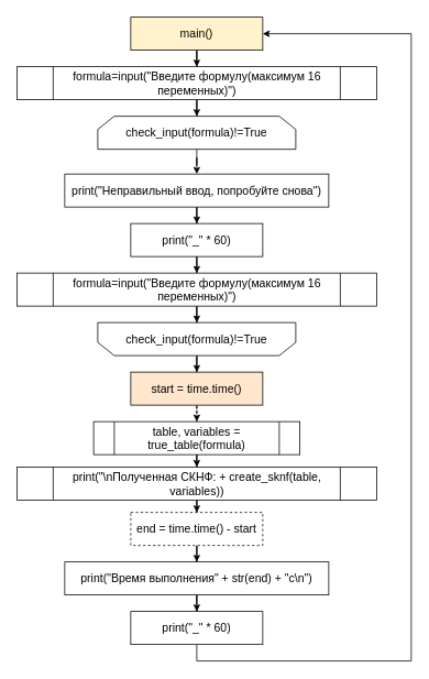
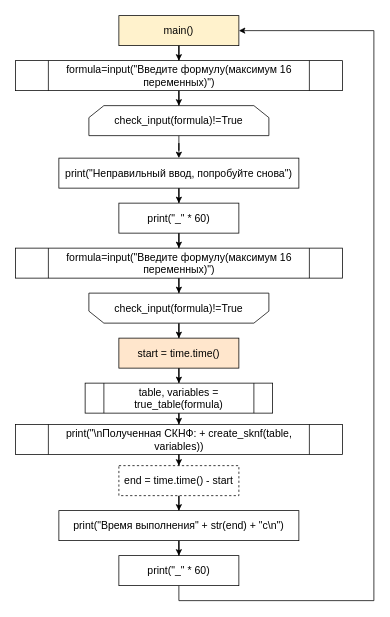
  <mxCell id="0" />
  <mxCell id="1" parent="0" />
  <mxCell id="2" style="edgeStyle=orthogonalEdgeStyle;rounded=0;orthogonalLoop=1;jettySize=auto;html=1;" parent="1" source="3" target="5" edge="1"><mxGeometry relative="1" as="geometry" /></mxCell>
  <mxCell id="3" value="&lt;font style=&quot;font-size: 14px;&quot;&gt;main()&lt;/font&gt;" style="rounded=1;whiteSpace=wrap;html=1;arcSize=0;strokeWidth=1;fillColor=#fff2cc;" parent="1" vertex="1"><mxGeometry x="158" y="20" width="160" height="40" as="geometry" /></mxCell>
  <mxCell id="4" style="edgeStyle=orthogonalEdgeStyle;rounded=0;orthogonalLoop=1;jettySize=auto;html=1;entryX=0.5;entryY=0;entryDx=0;entryDy=0;" parent="1" source="5" target="7" edge="1"><mxGeometry relative="1" as="geometry" /></mxCell>
  <mxCell id="5" value="formula=input(&quot;Введите формулу(максимум 16 переменных)&quot;)" style="shape=process;whiteSpace=wrap;html=1;backgroundOutline=1;fontSize=14;" parent="1" vertex="1"><mxGeometry x="20" y="80" width="436" height="40" as="geometry" /></mxCell>
  <mxCell id="6" style="edgeStyle=orthogonalEdgeStyle;rounded=0;orthogonalLoop=1;jettySize=auto;html=1;entryX=0.5;entryY=0;entryDx=0;entryDy=0;" parent="1" source="7" target="13" edge="1"><mxGeometry relative="1" as="geometry" /></mxCell>
  <mxCell id="7" value="&lt;span style=&quot;font-size: 14px;&quot;&gt;check_input(formula)!=True&lt;/span&gt;" style="shape=loopLimit;whiteSpace=wrap;html=1;fontFamily=Helvetica;fontSize=11;fontColor=default;labelBackgroundColor=default;" parent="1" vertex="1"><mxGeometry x="118" y="140" width="240" height="40" as="geometry" /></mxCell>
  <mxCell id="8" style="edgeStyle=orthogonalEdgeStyle;rounded=0;orthogonalLoop=1;jettySize=auto;html=1;" parent="1" source="9" target="17" edge="1"><mxGeometry relative="1" as="geometry" /></mxCell>
  <mxCell id="9" value="check_input(formula)!=True" style="shape=loopLimit;whiteSpace=wrap;html=1;fontFamily=Helvetica;fontSize=14;fontColor=default;labelBackgroundColor=default;direction=west;" parent="1" vertex="1"><mxGeometry x="118" y="390" width="240" height="40" as="geometry" /></mxCell>
  <mxCell id="10" style="edgeStyle=orthogonalEdgeStyle;rounded=0;orthogonalLoop=1;jettySize=auto;html=1;entryX=0.5;entryY=1;entryDx=0;entryDy=0;" parent="1" source="11" target="9" edge="1"><mxGeometry relative="1" as="geometry" /></mxCell>
  <mxCell id="11" value="formula=input(&quot;Введите формулу(максимум 16 переменных)&quot;)" style="shape=process;whiteSpace=wrap;html=1;backgroundOutline=1;fontSize=14;" parent="1" vertex="1"><mxGeometry x="20" y="330" width="436" height="40" as="geometry" /></mxCell>
  <mxCell id="12" style="edgeStyle=orthogonalEdgeStyle;rounded=0;orthogonalLoop=1;jettySize=auto;html=1;entryX=0.5;entryY=0;entryDx=0;entryDy=0;" parent="1" source="13" target="15" edge="1"><mxGeometry relative="1" as="geometry" /></mxCell>
  <mxCell id="13" value="print(&quot;Неправильный ввод, попробуйте снова&quot;)" style="rounded=0;whiteSpace=wrap;html=1;fontSize=14;" parent="1" vertex="1"><mxGeometry x="78" y="210" width="320" height="40" as="geometry" /></mxCell>
  <mxCell id="14" style="edgeStyle=orthogonalEdgeStyle;rounded=0;orthogonalLoop=1;jettySize=auto;html=1;entryX=0.5;entryY=0;entryDx=0;entryDy=0;" parent="1" source="15" target="11" edge="1"><mxGeometry relative="1" as="geometry" /></mxCell>
  <mxCell id="15" value="print(&quot;_&quot; * 60)" style="rounded=0;whiteSpace=wrap;html=1;fontSize=14;" parent="1" vertex="1"><mxGeometry x="158" y="270" width="160" height="40" as="geometry" /></mxCell>
- <mxCell id="16" style="edgeStyle=orthogonalEdgeStyle;rounded=0;orthogonalLoop=1;jettySize=auto;html=1;entryX=0.5;entryY=0;entryDx=0;entryDy=0;dashed=1;" parent="1" source="17" target="19" edge="1"><mxGeometry relative="1" as="geometry" /></mxCell>
+ <mxCell id="16" style="edgeStyle=orthogonalEdgeStyle;rounded=0;orthogonalLoop=1;jettySize=auto;html=1;entryX=0.5;entryY=0;entryDx=0;entryDy=0;" parent="1" source="17" target="19" edge="1"><mxGeometry relative="1" as="geometry" /></mxCell>
  <mxCell id="17" value="start = time.time()" style="rounded=0;whiteSpace=wrap;html=1;fontSize=14;fillColor=#ffe6cc;" parent="1" vertex="1"><mxGeometry x="158" y="450" width="160" height="40" as="geometry" /></mxCell>
  <mxCell id="18" style="edgeStyle=orthogonalEdgeStyle;rounded=0;orthogonalLoop=1;jettySize=auto;html=1;entryX=0.5;entryY=0;entryDx=0;entryDy=0;" parent="1" source="19" target="21" edge="1"><mxGeometry relative="1" as="geometry" /></mxCell>
  <mxCell id="19" value="table, variables = true_table(formula)" style="shape=process;whiteSpace=wrap;html=1;backgroundOutline=1;fontSize=14;" parent="1" vertex="1"><mxGeometry x="113" y="510" width="250" height="40" as="geometry" /></mxCell>
  <mxCell id="20" style="edgeStyle=orthogonalEdgeStyle;rounded=0;orthogonalLoop=1;jettySize=auto;html=1;entryX=0.5;entryY=0;entryDx=0;entryDy=0;" parent="1" source="21" target="23" edge="1"><mxGeometry relative="1" as="geometry" /></mxCell>
  <mxCell id="21" value="print(&quot;\nПолученная СКНФ: + create_sknf(table, variables))" style="shape=process;whiteSpace=wrap;html=1;backgroundOutline=1;fontSize=14;" parent="1" vertex="1"><mxGeometry x="20" y="565" width="436" height="40" as="geometry" /></mxCell>
  <mxCell id="22" style="edgeStyle=orthogonalEdgeStyle;rounded=0;orthogonalLoop=1;jettySize=auto;html=1;entryX=0.5;entryY=0;entryDx=0;entryDy=0;" parent="1" source="23" target="27" edge="1"><mxGeometry relative="1" as="geometry" /></mxCell>
  <mxCell id="23" value="end = time.time() - start" style="rounded=0;whiteSpace=wrap;html=1;fontSize=14;dashed=1;" parent="1" vertex="1"><mxGeometry x="158" y="620" width="160" height="40" as="geometry" /></mxCell>
  <mxCell id="24" style="edgeStyle=orthogonalEdgeStyle;rounded=0;orthogonalLoop=1;jettySize=auto;html=1;entryX=1;entryY=0.5;entryDx=0;entryDy=0;" parent="1" source="25" target="3" edge="1"><mxGeometry relative="1" as="geometry"><mxPoint x="238" y="1060" as="targetPoint" /><Array as="points"><mxPoint x="238" y="800" /><mxPoint x="498" y="800" /><mxPoint x="498" y="40" /></Array></mxGeometry></mxCell>
  <mxCell id="25" value="print(&quot;_&quot; * 60)" style="rounded=0;whiteSpace=wrap;html=1;fontSize=14;" parent="1" vertex="1"><mxGeometry x="158" y="740" width="160" height="40" as="geometry" /></mxCell>
  <mxCell id="26" style="edgeStyle=orthogonalEdgeStyle;rounded=0;orthogonalLoop=1;jettySize=auto;html=1;entryX=0.5;entryY=0;entryDx=0;entryDy=0;" parent="1" source="27" target="25" edge="1"><mxGeometry relative="1" as="geometry" /></mxCell>
  <mxCell id="27" value="print(&quot;Время выполнения&quot; + str(end) + &quot;c\n&quot;)" style="rounded=0;whiteSpace=wrap;html=1;fontSize=14;" parent="1" vertex="1"><mxGeometry x="78" y="680" width="320" height="40" as="geometry" /></mxCell>
